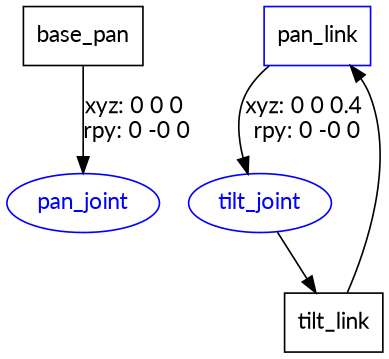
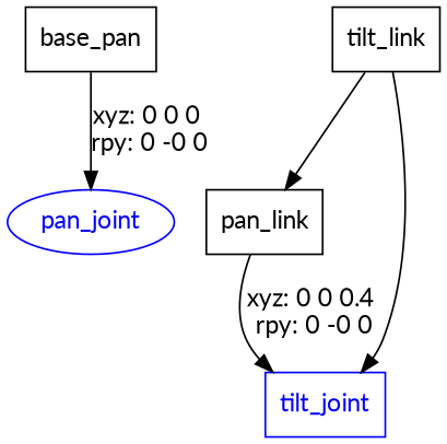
  digraph {
    fontname=Lato
    node [fontname=Lato shape=box]
    edge [fontname=Lato]
    n1 [label=base_pan]
    pan_joint [color=blue fontcolor=blue shape=ellipse]
-   n3 [label=pan_link color=blue]
-   tilt_joint [color=blue fontcolor=blue shape=ellipse]
+   n3 [label=pan_link]
+   tilt_joint [color=blue fontcolor=blue]
    n5 [label=tilt_link]
    n1 -> pan_joint [label="xyz: 0 0 0 \nrpy: 0 -0 0"]
    n3 -> tilt_joint [label="xyz: 0 0 0.4 \nrpy: 0 -0 0"]
-   tilt_joint -> n5
+   n5 -> tilt_joint
    n5 -> n3
  }
